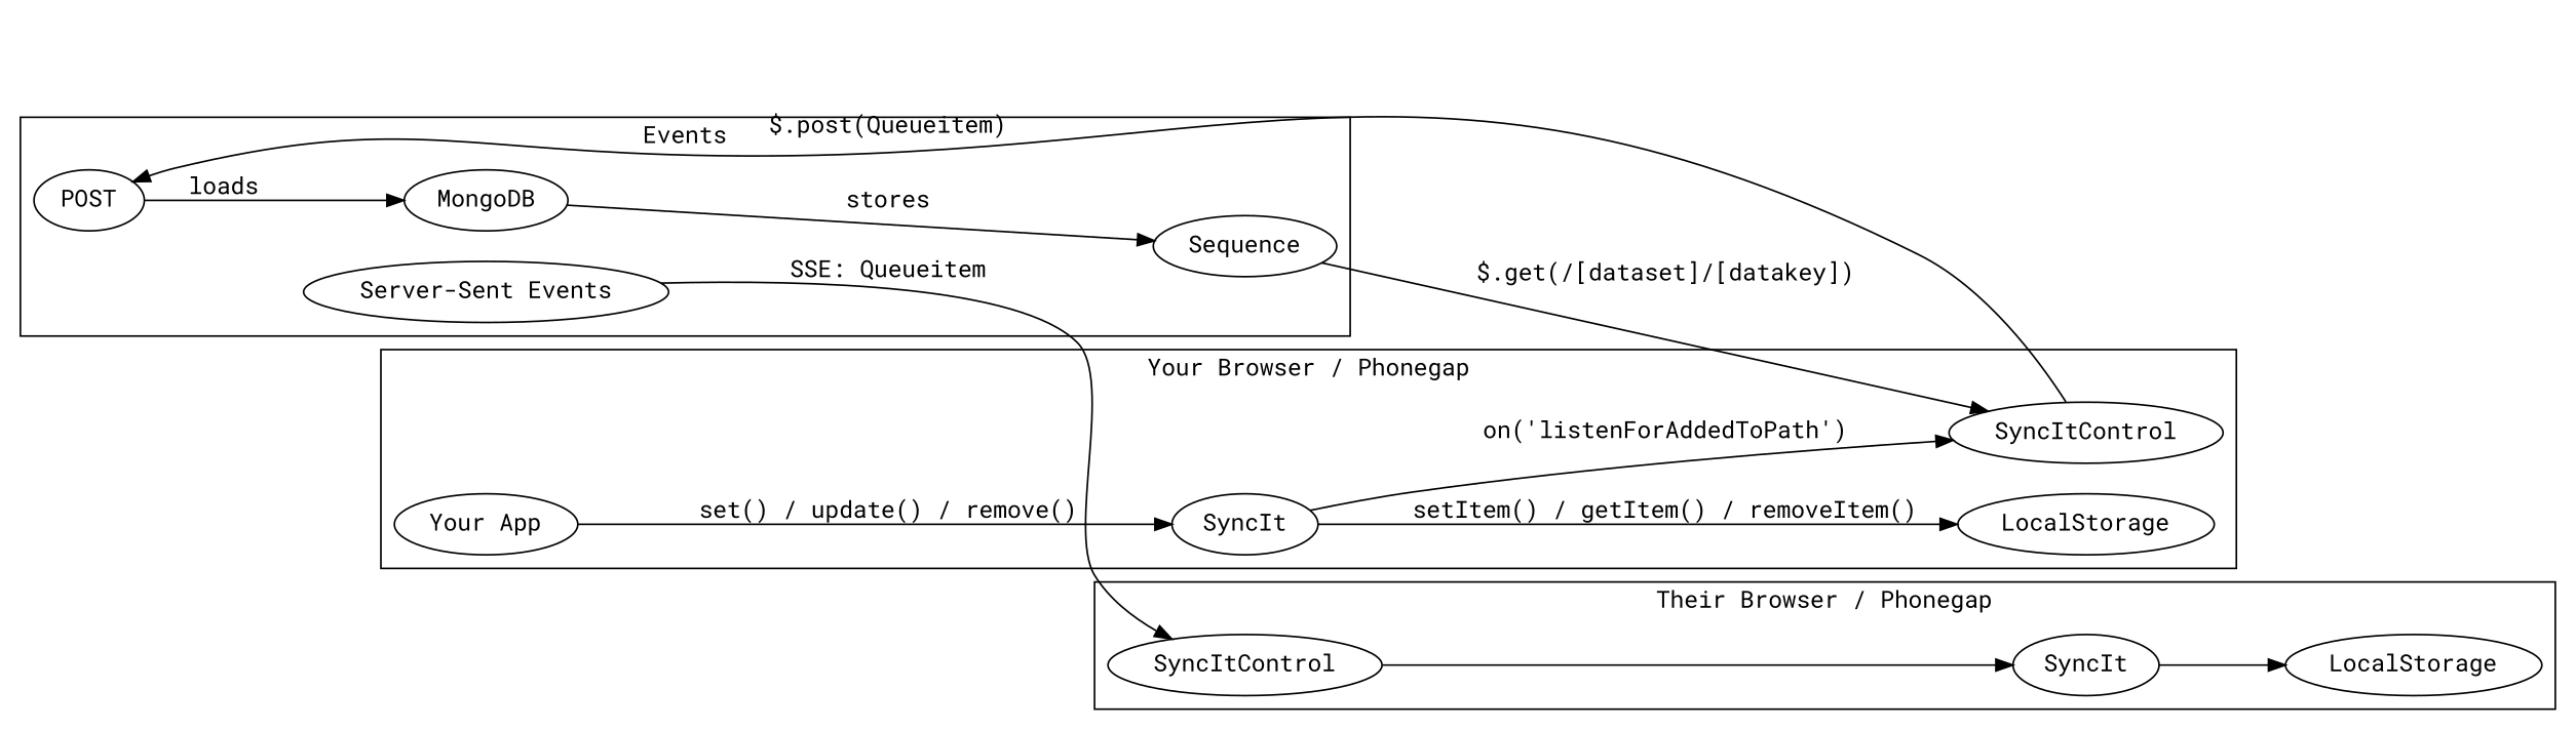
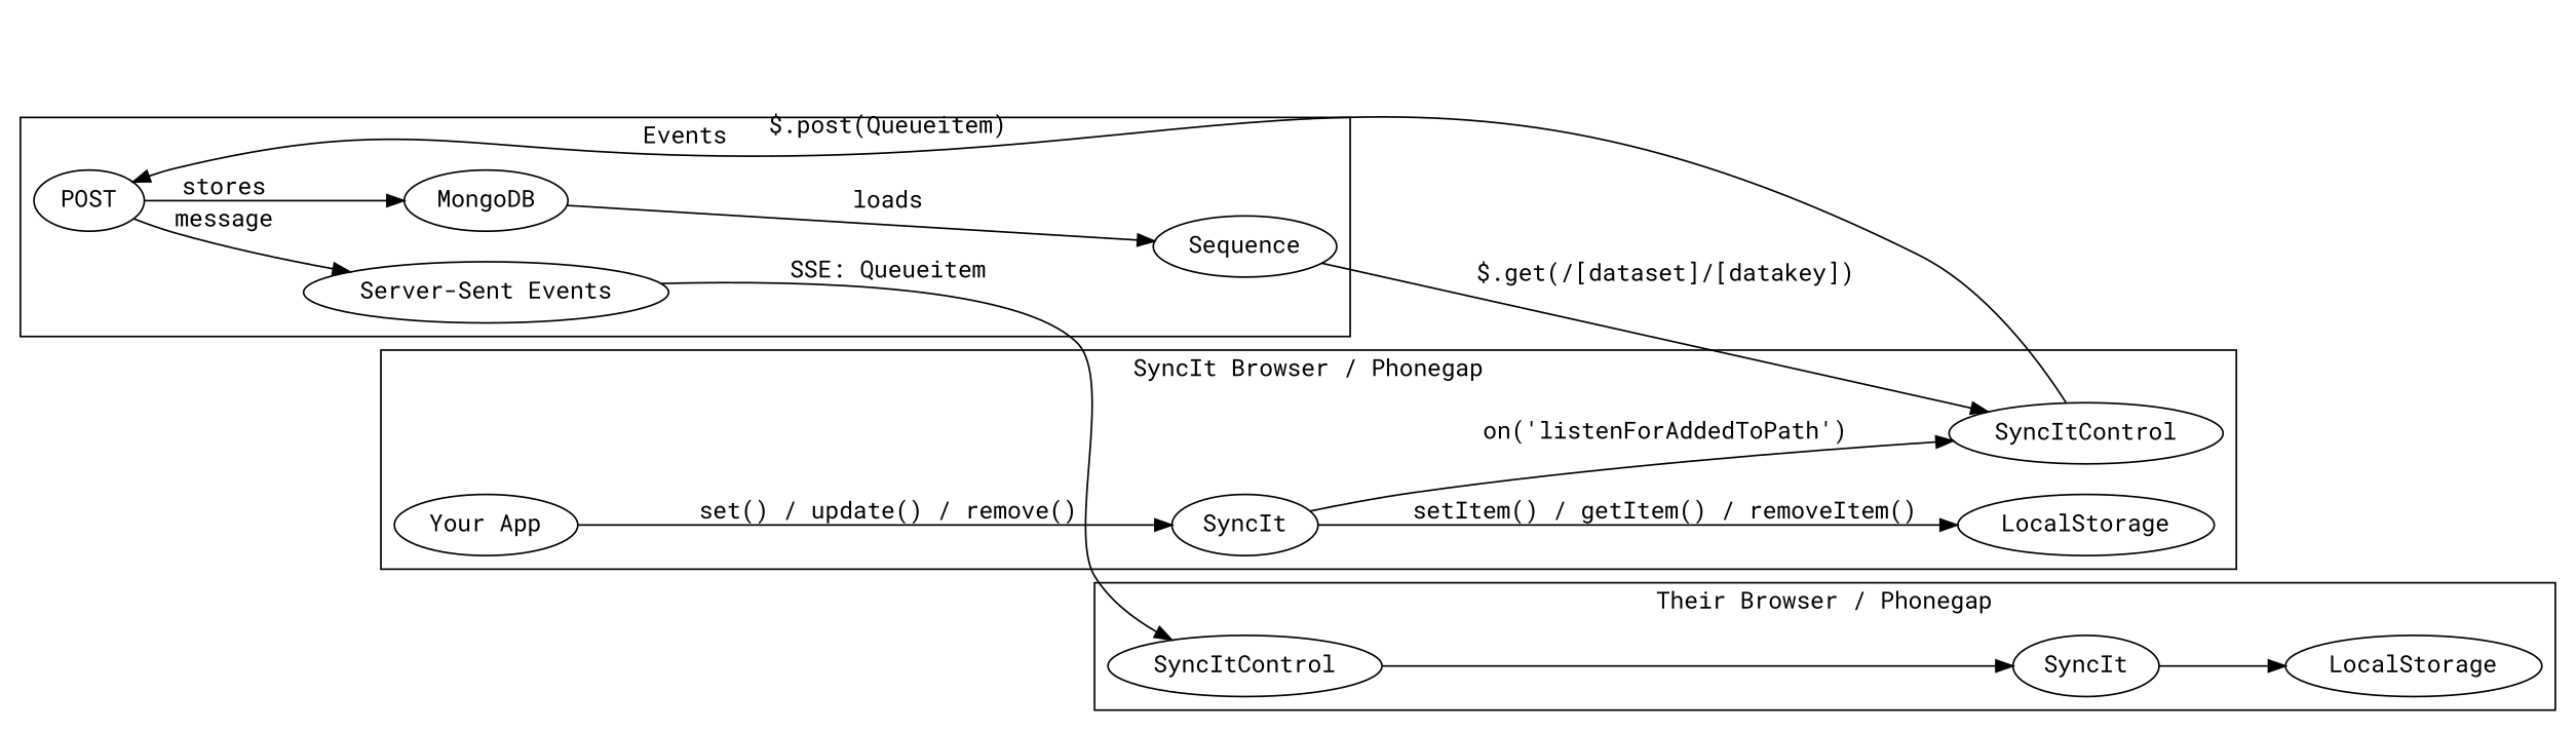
  digraph {
    fontname="Roboto Mono"
    rankdir=LR
    node [fontname="Roboto Mono"]
    edge [fontname="Roboto Mono"]
    n1 [label="Your App"]
    n2 [label=SyncIt]
    n3 [label=SyncItControl]
    n4 [label=LocalStorage]
    n5 [label=Sequence]
    n6 [label="Server-Sent Events"]
    n7 [label=POST]
    n8 [label=MongoDB]
    n9 [label=SyncIt]
    n10 [label=SyncItControl]
    n11 [label=LocalStorage]
    subgraph cluster_1 {
-     label="Your Browser / Phonegap"
+     label="SyncIt Browser / Phonegap"
      n1
      n2
      n3
      n4
    }
    subgraph cluster_2 {
      label=Events
      subgraph sub_3 {
        label=Server
        n5
        n6
        n7
        n8
      }
    }
    subgraph cluster_4 {
      label="Their Browser / Phonegap"
      rank=min
      n9
      n10
      n11
    }
    n1 -> n2 [label="set() / update() / remove()"]
    n2 -> n3 [label="on('listenForAddedToPath')"]
    n2 -> n4 [label="setItem() / getItem() / removeItem()"]
    n3 -> n7 [label="$.post(Queueitem)"]
    n5 -> n3 [label="$.get(/[dataset]/[datakey])"]
    n6 -> n10 [label="SSE: Queueitem"]
-   n7 -> n8 [label=loads]
-   n8 -> n5 [label=stores]
+   n7 -> n6 [label=message]
+   n7 -> n8 [label=stores]
+   n8 -> n5 [label=loads]
    n9 -> n11
    n10 -> n1 [style=invis]
    n10 -> n9
  }
